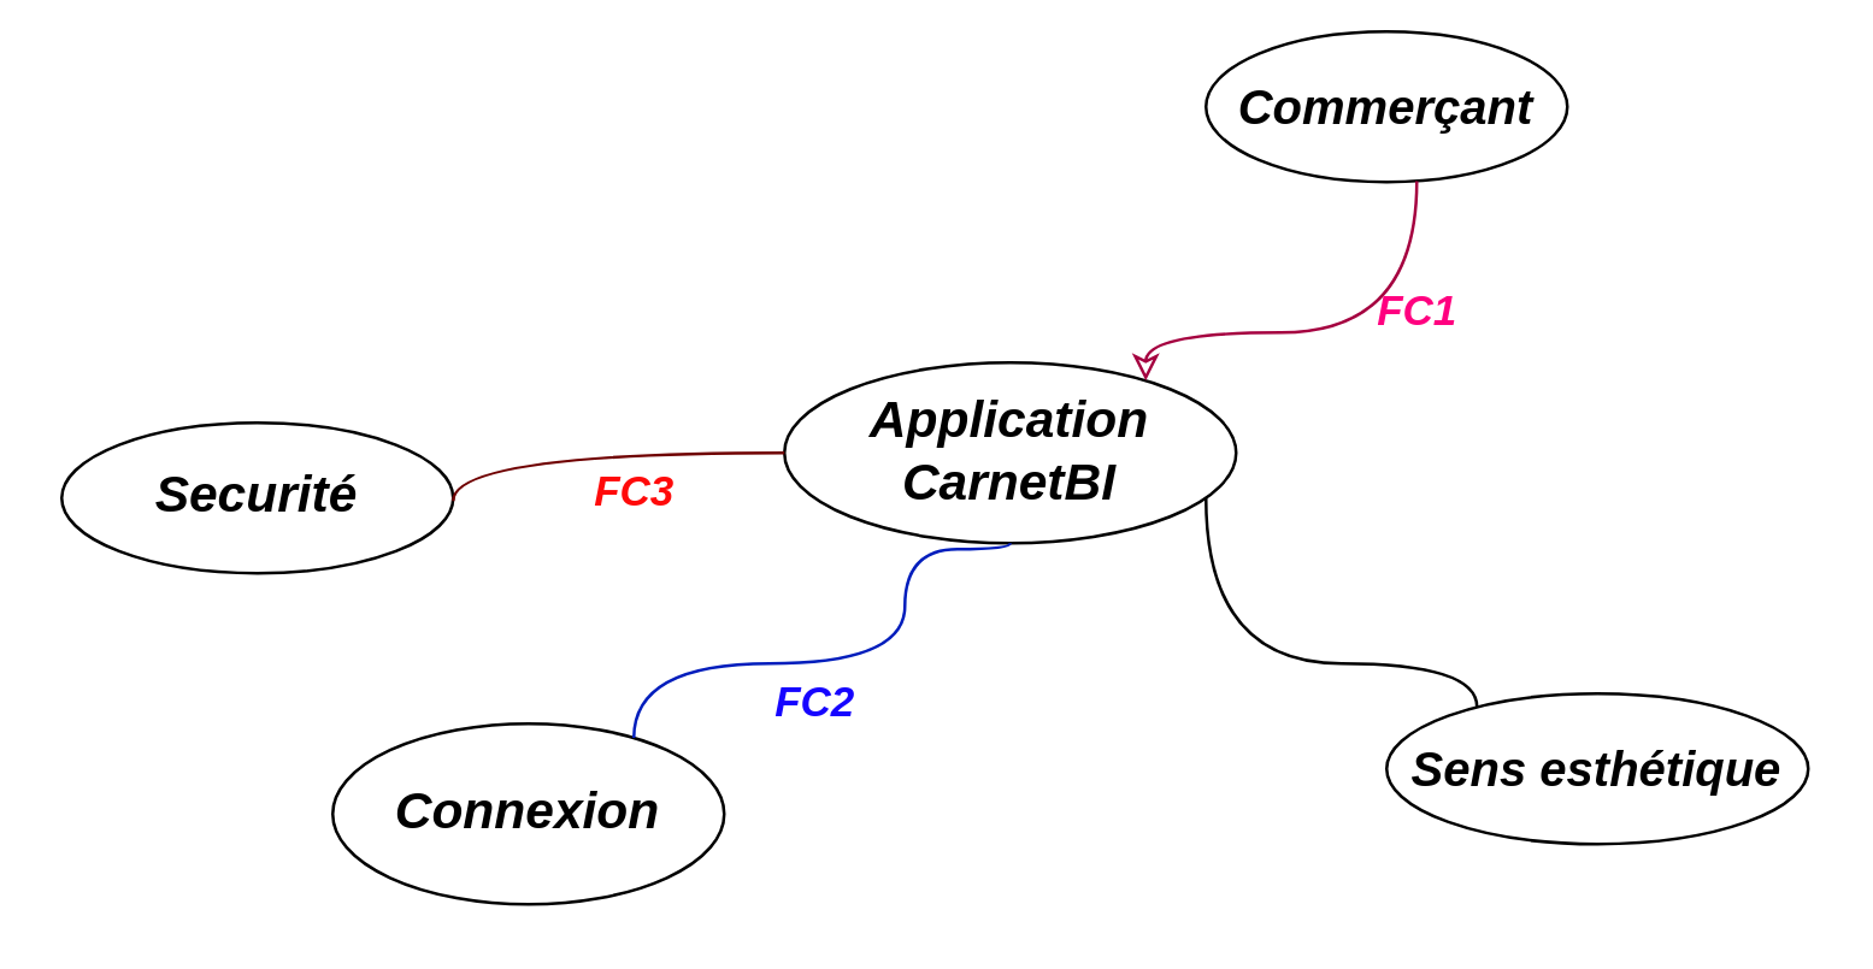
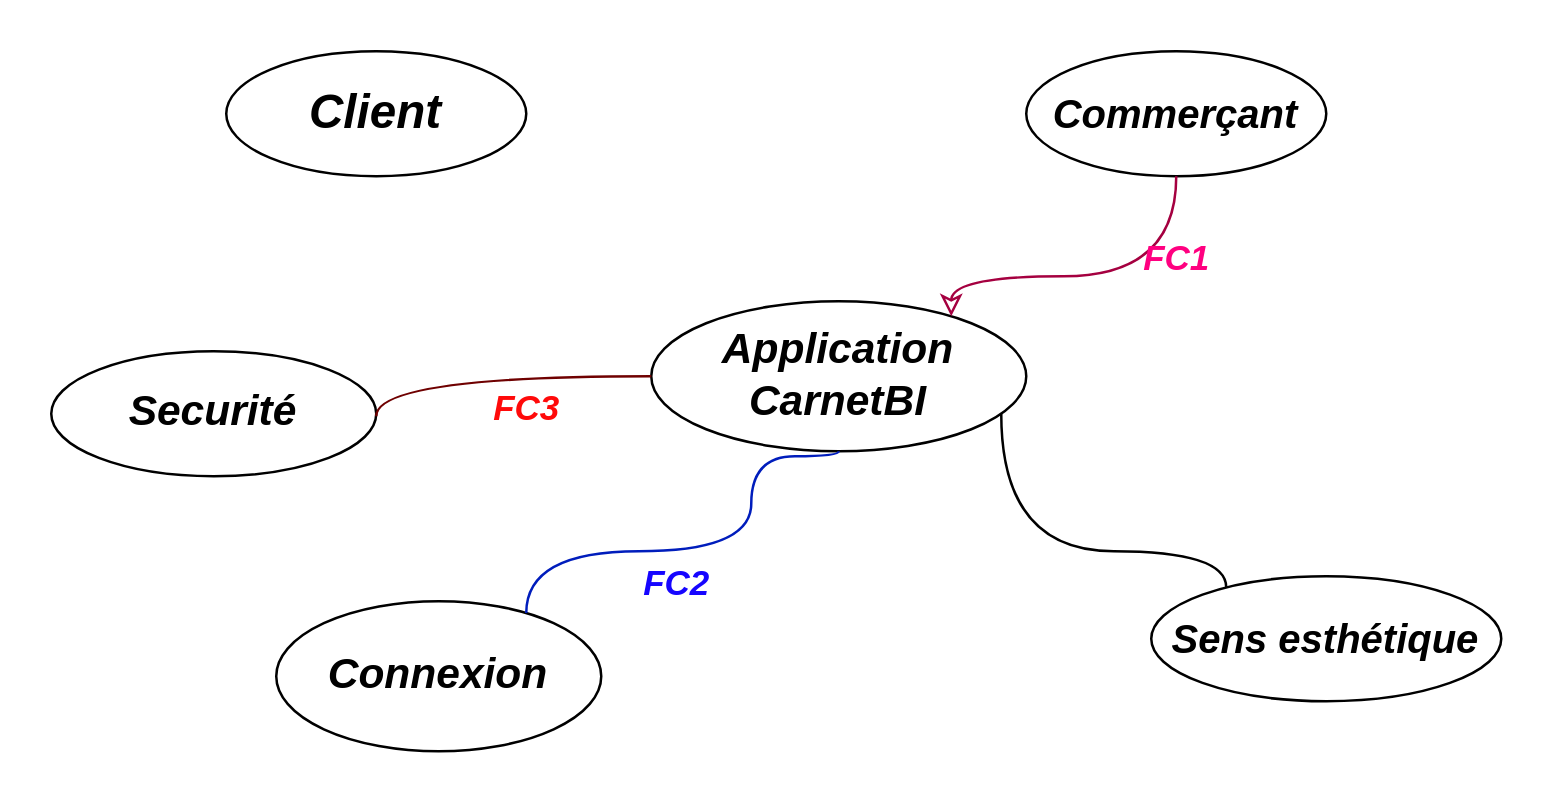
  <mxCell id="0" />
  <mxCell id="1" parent="0" />
  <mxCell id="2" value="&lt;b&gt;&lt;i&gt;&lt;font style=&quot;font-size: 17px&quot;&gt;Application CarnetBI&lt;/font&gt;&lt;/i&gt;&lt;/b&gt;" style="ellipse;whiteSpace=wrap;html=1;align=center;newEdgeStyle={&quot;edgeStyle&quot;:&quot;entityRelationEdgeStyle&quot;,&quot;startArrow&quot;:&quot;none&quot;,&quot;endArrow&quot;:&quot;none&quot;,&quot;segment&quot;:10,&quot;curved&quot;:1};treeFolding=1;treeMoving=1;" vertex="1" parent="1"><mxGeometry x="260" y="120" width="150" height="60" as="geometry" /></mxCell>
- <mxCell id="3" value="&lt;b&gt;&lt;i&gt;&lt;font style=&quot;font-size: 16px&quot;&gt;Commerçant&lt;/font&gt;&lt;/i&gt;&lt;/b&gt;" style="ellipse;whiteSpace=wrap;html=1;align=center;newEdgeStyle={&quot;edgeStyle&quot;:&quot;entityRelationEdgeStyle&quot;,&quot;startArrow&quot;:&quot;none&quot;,&quot;endArrow&quot;:&quot;none&quot;,&quot;segment&quot;:10,&quot;curved&quot;:1};treeFolding=1;treeMoving=1;" vertex="1" parent="1"><mxGeometry x="400" y="10" width="120" height="50" as="geometry" /></mxCell>
+ <mxCell id="3" value="&lt;b&gt;&lt;i&gt;&lt;font style=&quot;font-size: 16px&quot;&gt;Commerçant&lt;/font&gt;&lt;/i&gt;&lt;/b&gt;" style="ellipse;whiteSpace=wrap;html=1;align=center;newEdgeStyle={&quot;edgeStyle&quot;:&quot;entityRelationEdgeStyle&quot;,&quot;startArrow&quot;:&quot;none&quot;,&quot;endArrow&quot;:&quot;none&quot;,&quot;segment&quot;:10,&quot;curved&quot;:1};treeFolding=1;treeMoving=1;" vertex="1" parent="1"><mxGeometry x="410" y="20" width="120" height="50" as="geometry" /></mxCell>
+ <mxCell id="4" value="&lt;i&gt;&lt;b&gt;&lt;font style=&quot;font-size: 19px&quot;&gt;Client&lt;/font&gt;&lt;/b&gt;&lt;/i&gt;" style="ellipse;whiteSpace=wrap;html=1;align=center;newEdgeStyle={&quot;edgeStyle&quot;:&quot;entityRelationEdgeStyle&quot;,&quot;startArrow&quot;:&quot;none&quot;,&quot;endArrow&quot;:&quot;none&quot;,&quot;segment&quot;:10,&quot;curved&quot;:1};treeFolding=1;treeMoving=1;" vertex="1" parent="1"><mxGeometry x="90" y="20" width="120" height="50" as="geometry" /></mxCell>
  <mxCell id="5" value="&lt;b&gt;&lt;i&gt;&lt;font style=&quot;font-size: 17px&quot;&gt;Connexion&lt;/font&gt;&lt;/i&gt;&lt;/b&gt;" style="ellipse;whiteSpace=wrap;html=1;align=center;newEdgeStyle={&quot;edgeStyle&quot;:&quot;entityRelationEdgeStyle&quot;,&quot;startArrow&quot;:&quot;none&quot;,&quot;endArrow&quot;:&quot;none&quot;,&quot;segment&quot;:10,&quot;curved&quot;:1};treeFolding=1;treeMoving=1;" vertex="1" parent="1"><mxGeometry x="110" y="240" width="130" height="60" as="geometry" /></mxCell>
  <mxCell id="6" value="&lt;b&gt;&lt;i&gt;&lt;font style=&quot;font-size: 16px&quot;&gt;Sens esthétique&lt;/font&gt;&lt;/i&gt;&lt;/b&gt;" style="ellipse;whiteSpace=wrap;html=1;align=center;newEdgeStyle={&quot;edgeStyle&quot;:&quot;entityRelationEdgeStyle&quot;,&quot;startArrow&quot;:&quot;none&quot;,&quot;endArrow&quot;:&quot;none&quot;,&quot;segment&quot;:10,&quot;curved&quot;:1};treeFolding=1;treeMoving=1;" vertex="1" parent="1"><mxGeometry x="460" y="230" width="140" height="50" as="geometry" /></mxCell>
  <mxCell id="7" value="&lt;b&gt;&lt;i&gt;&lt;font style=&quot;font-size: 17px&quot;&gt;Securité&lt;/font&gt;&lt;/i&gt;&lt;/b&gt;" style="ellipse;whiteSpace=wrap;html=1;align=center;newEdgeStyle={&quot;edgeStyle&quot;:&quot;entityRelationEdgeStyle&quot;,&quot;startArrow&quot;:&quot;none&quot;,&quot;endArrow&quot;:&quot;none&quot;,&quot;segment&quot;:10,&quot;curved&quot;:1};treeFolding=1;treeMoving=1;" vertex="1" parent="1"><mxGeometry x="20" y="140" width="130" height="50" as="geometry" /></mxCell>
  <mxCell id="8" value="" style="edgeStyle=orthogonalEdgeStyle;elbow=horizontal;endArrow=classic;html=1;curved=1;endFill=0;fillColor=#d80073;strokeColor=#A50040;" edge="1" parent="1" source="3" target="2"><mxGeometry width="50" height="50" relative="1" as="geometry"><mxPoint x="300" y="150" as="sourcePoint" /><mxPoint x="350" y="100" as="targetPoint" /><Array as="points"><mxPoint x="470" y="110" /><mxPoint x="380" y="110" /></Array></mxGeometry></mxCell>
  <mxCell id="9" value="" style="edgeStyle=orthogonalEdgeStyle;elbow=horizontal;endArrow=none;html=1;curved=1;endFill=0;exitX=0.5;exitY=1;exitDx=0;exitDy=0;fillColor=#0050ef;strokeColor=#001DBC;" edge="1" parent="1" source="2" target="5"><mxGeometry width="50" height="50" relative="1" as="geometry"><mxPoint x="306" y="182" as="sourcePoint" /><mxPoint x="210" y="236" as="targetPoint" /><Array as="points"><mxPoint x="335" y="182" /><mxPoint x="300" y="182" /><mxPoint x="300" y="220" /><mxPoint x="210" y="220" /></Array></mxGeometry></mxCell>
  <mxCell id="10" value="" style="edgeStyle=orthogonalEdgeStyle;elbow=horizontal;endArrow=none;html=1;curved=1;endFill=0;" edge="1" parent="1" source="6" target="2"><mxGeometry width="50" height="50" relative="1" as="geometry"><mxPoint x="490" y="90" as="sourcePoint" /><mxPoint x="400" y="160" as="targetPoint" /><Array as="points"><mxPoint x="490" y="220" /><mxPoint x="400" y="220" /></Array></mxGeometry></mxCell>
  <mxCell id="11" value="" style="edgeStyle=orthogonalEdgeStyle;elbow=horizontal;endArrow=none;html=1;curved=1;endFill=0;exitX=0;exitY=0.5;exitDx=0;exitDy=0;fillColor=#a20025;strokeColor=#6F0000;" edge="1" parent="1" source="2"><mxGeometry width="50" height="50" relative="1" as="geometry"><mxPoint x="240" y="110" as="sourcePoint" /><mxPoint x="150" y="166" as="targetPoint" /><Array as="points"><mxPoint x="150" y="150" /></Array></mxGeometry></mxCell>
  <mxCell id="12" value="&lt;font style=&quot;font-size: 14px&quot; color=&quot;#ff0080&quot;&gt;&lt;i&gt;FC1&lt;/i&gt;&lt;/font&gt;" style="text;html=1;fontSize=24;fontStyle=1;verticalAlign=middle;align=center;" vertex="1" parent="1"><mxGeometry x="420" y="80" width="100" height="40" as="geometry" /></mxCell>
  <mxCell id="13" value="&lt;font style=&quot;font-size: 14px&quot; color=&quot;#1605ff&quot;&gt;&lt;i&gt;FC2&lt;/i&gt;&lt;/font&gt;" style="text;html=1;fontSize=24;fontStyle=1;verticalAlign=middle;align=center;" vertex="1" parent="1"><mxGeometry x="220" y="210" width="100" height="40" as="geometry" /></mxCell>
  <mxCell id="14" value="&lt;font style=&quot;font-size: 14px&quot; color=&quot;#ff0a0a&quot;&gt;&lt;i&gt;FC3&lt;/i&gt;&lt;/font&gt;" style="text;html=1;fontSize=24;fontStyle=1;verticalAlign=middle;align=center;" vertex="1" parent="1"><mxGeometry x="160" y="140" width="100" height="40" as="geometry" /></mxCell>
